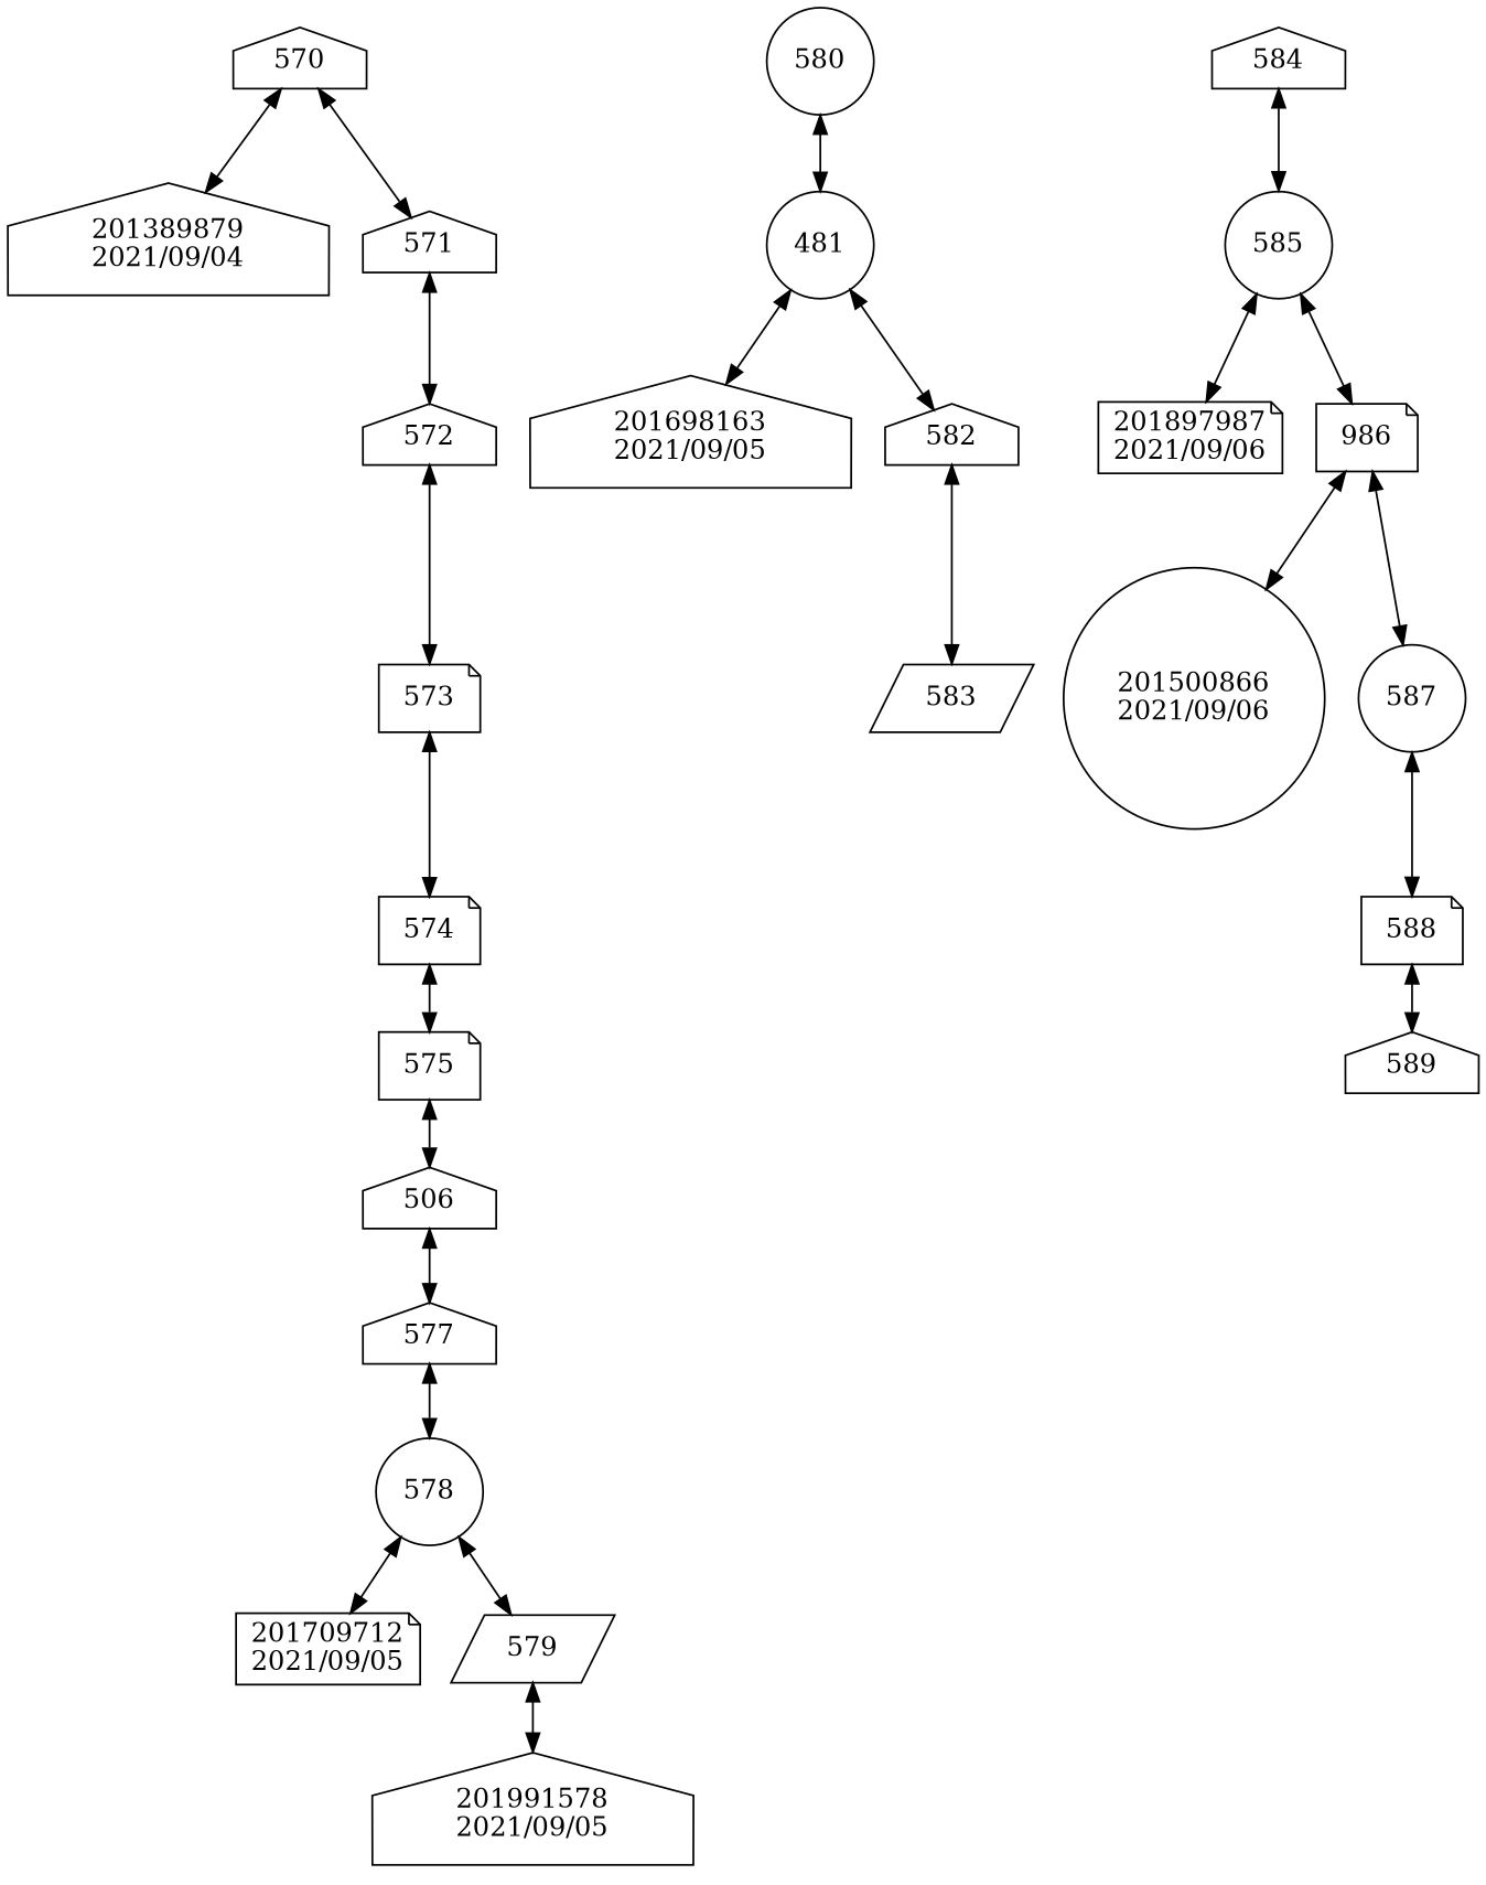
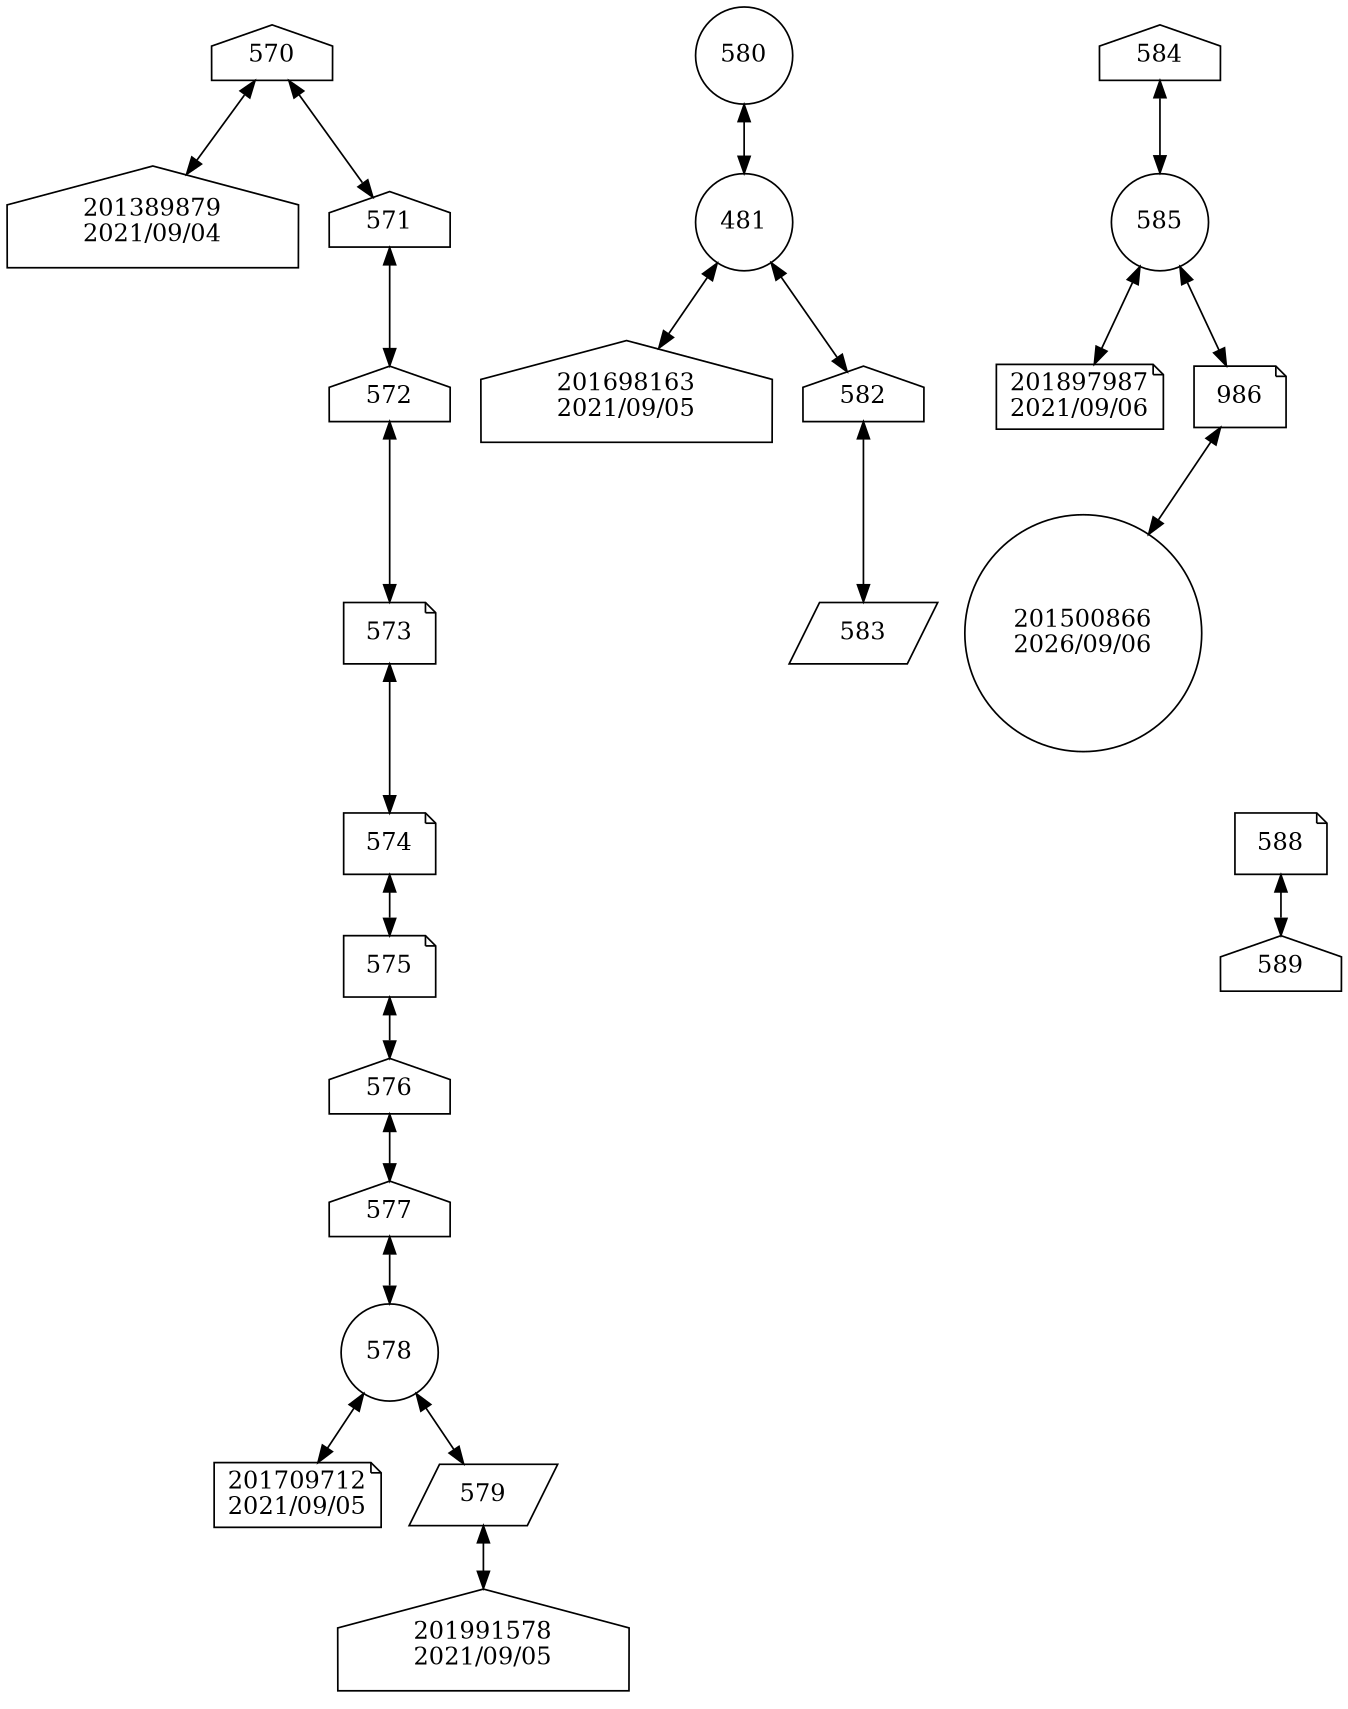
  digraph {
    compound=true
    rankdir=TB
    node [shape=house]
    edge [dir=both]
    n1 [label=570]
    n2 [label="201389879\n2021/09/04"]
    n3 [label=571]
    n4 [label=572]
    n5 [label=573 shape=note]
    n6 [label=574 shape=note]
    n7 [label=575 shape=note]
-   n8 [label=506]
+   n8 [label=576]
    n9 [label=577]
    n10 [label=578 shape=circle]
    n11 [label="201709712\n2021/09/05" shape=note]
    n12 [label=579 shape=parallelogram]
    n13 [label="201991578\n2021/09/05"]
    n14 [label=580 shape=circle]
    n15 [label=481 shape=circle]
    n16 [label="201698163\n2021/09/05"]
    n17 [label=582]
    n18 [label=583 shape=parallelogram]
    n19 [label=584]
    n20 [label=585 shape=circle]
    n21 [label="201897987\n2021/09/06" shape=note]
    n22 [label=986 shape=note]
-   n23 [label="201500866\n2021/09/06" shape=circle]
-   n24 [label=587 shape=circle]
+   n23 [label="201500866\n2026/09/06" shape=circle]
    n25 [label=588 shape=note]
    n26 [label=589]
    n1 -> n2
    n1 -> n3
    n3 -> n4
    n4 -> n5
    n5 -> n6
    n6 -> n7
    n7 -> n8
    n8 -> n9
    n9 -> n10
    n10 -> n11
    n10 -> n12
    n12 -> n13
    n14 -> n15
    n15 -> n16
    n15 -> n17
    n17 -> n18
    n19 -> n20
    n20 -> n21
    n20 -> n22
    n22 -> n23
-   n22 -> n24
-   n24 -> n25
    n25 -> n26
  }
